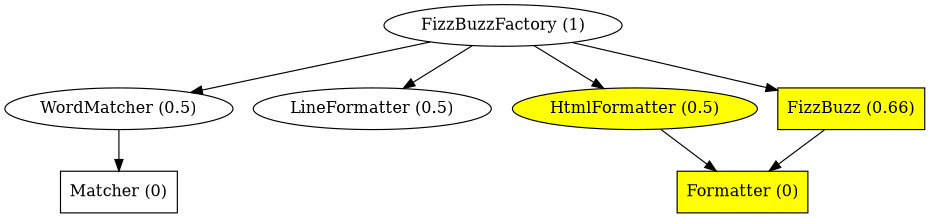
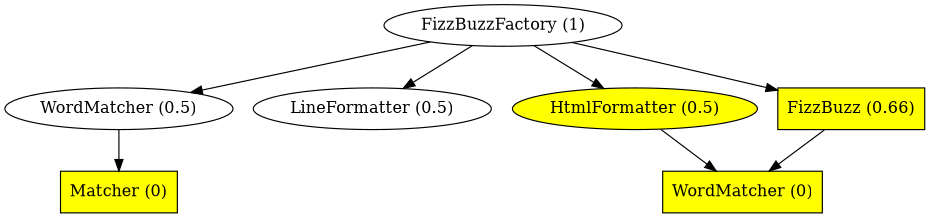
  digraph {
    node [fillcolor=yellow shape=ellipse style=filled]
-   n1 [fillcolor=white label="Matcher (0)" shape=rect]
+   n1 [label="Matcher (0)" shape=rect]
    n2 [fillcolor=white label="WordMatcher (0.5)"]
-   n3 [label="Formatter (0)" shape=rect]
+   n3 [label="WordMatcher (0)" shape=rect]
    n4 [fillcolor=white label="LineFormatter (0.5)"]
    n5 [label="HtmlFormatter (0.5)"]
    n6 [label="FizzBuzz (0.66)" shape=box]
    n7 [fillcolor=white label="FizzBuzzFactory (1)"]
    n2 -> n1
    n5 -> n3
    n6 -> n3
    n7 -> n2
    n7 -> n4
    n7 -> n5
    n7 -> n6
  }
